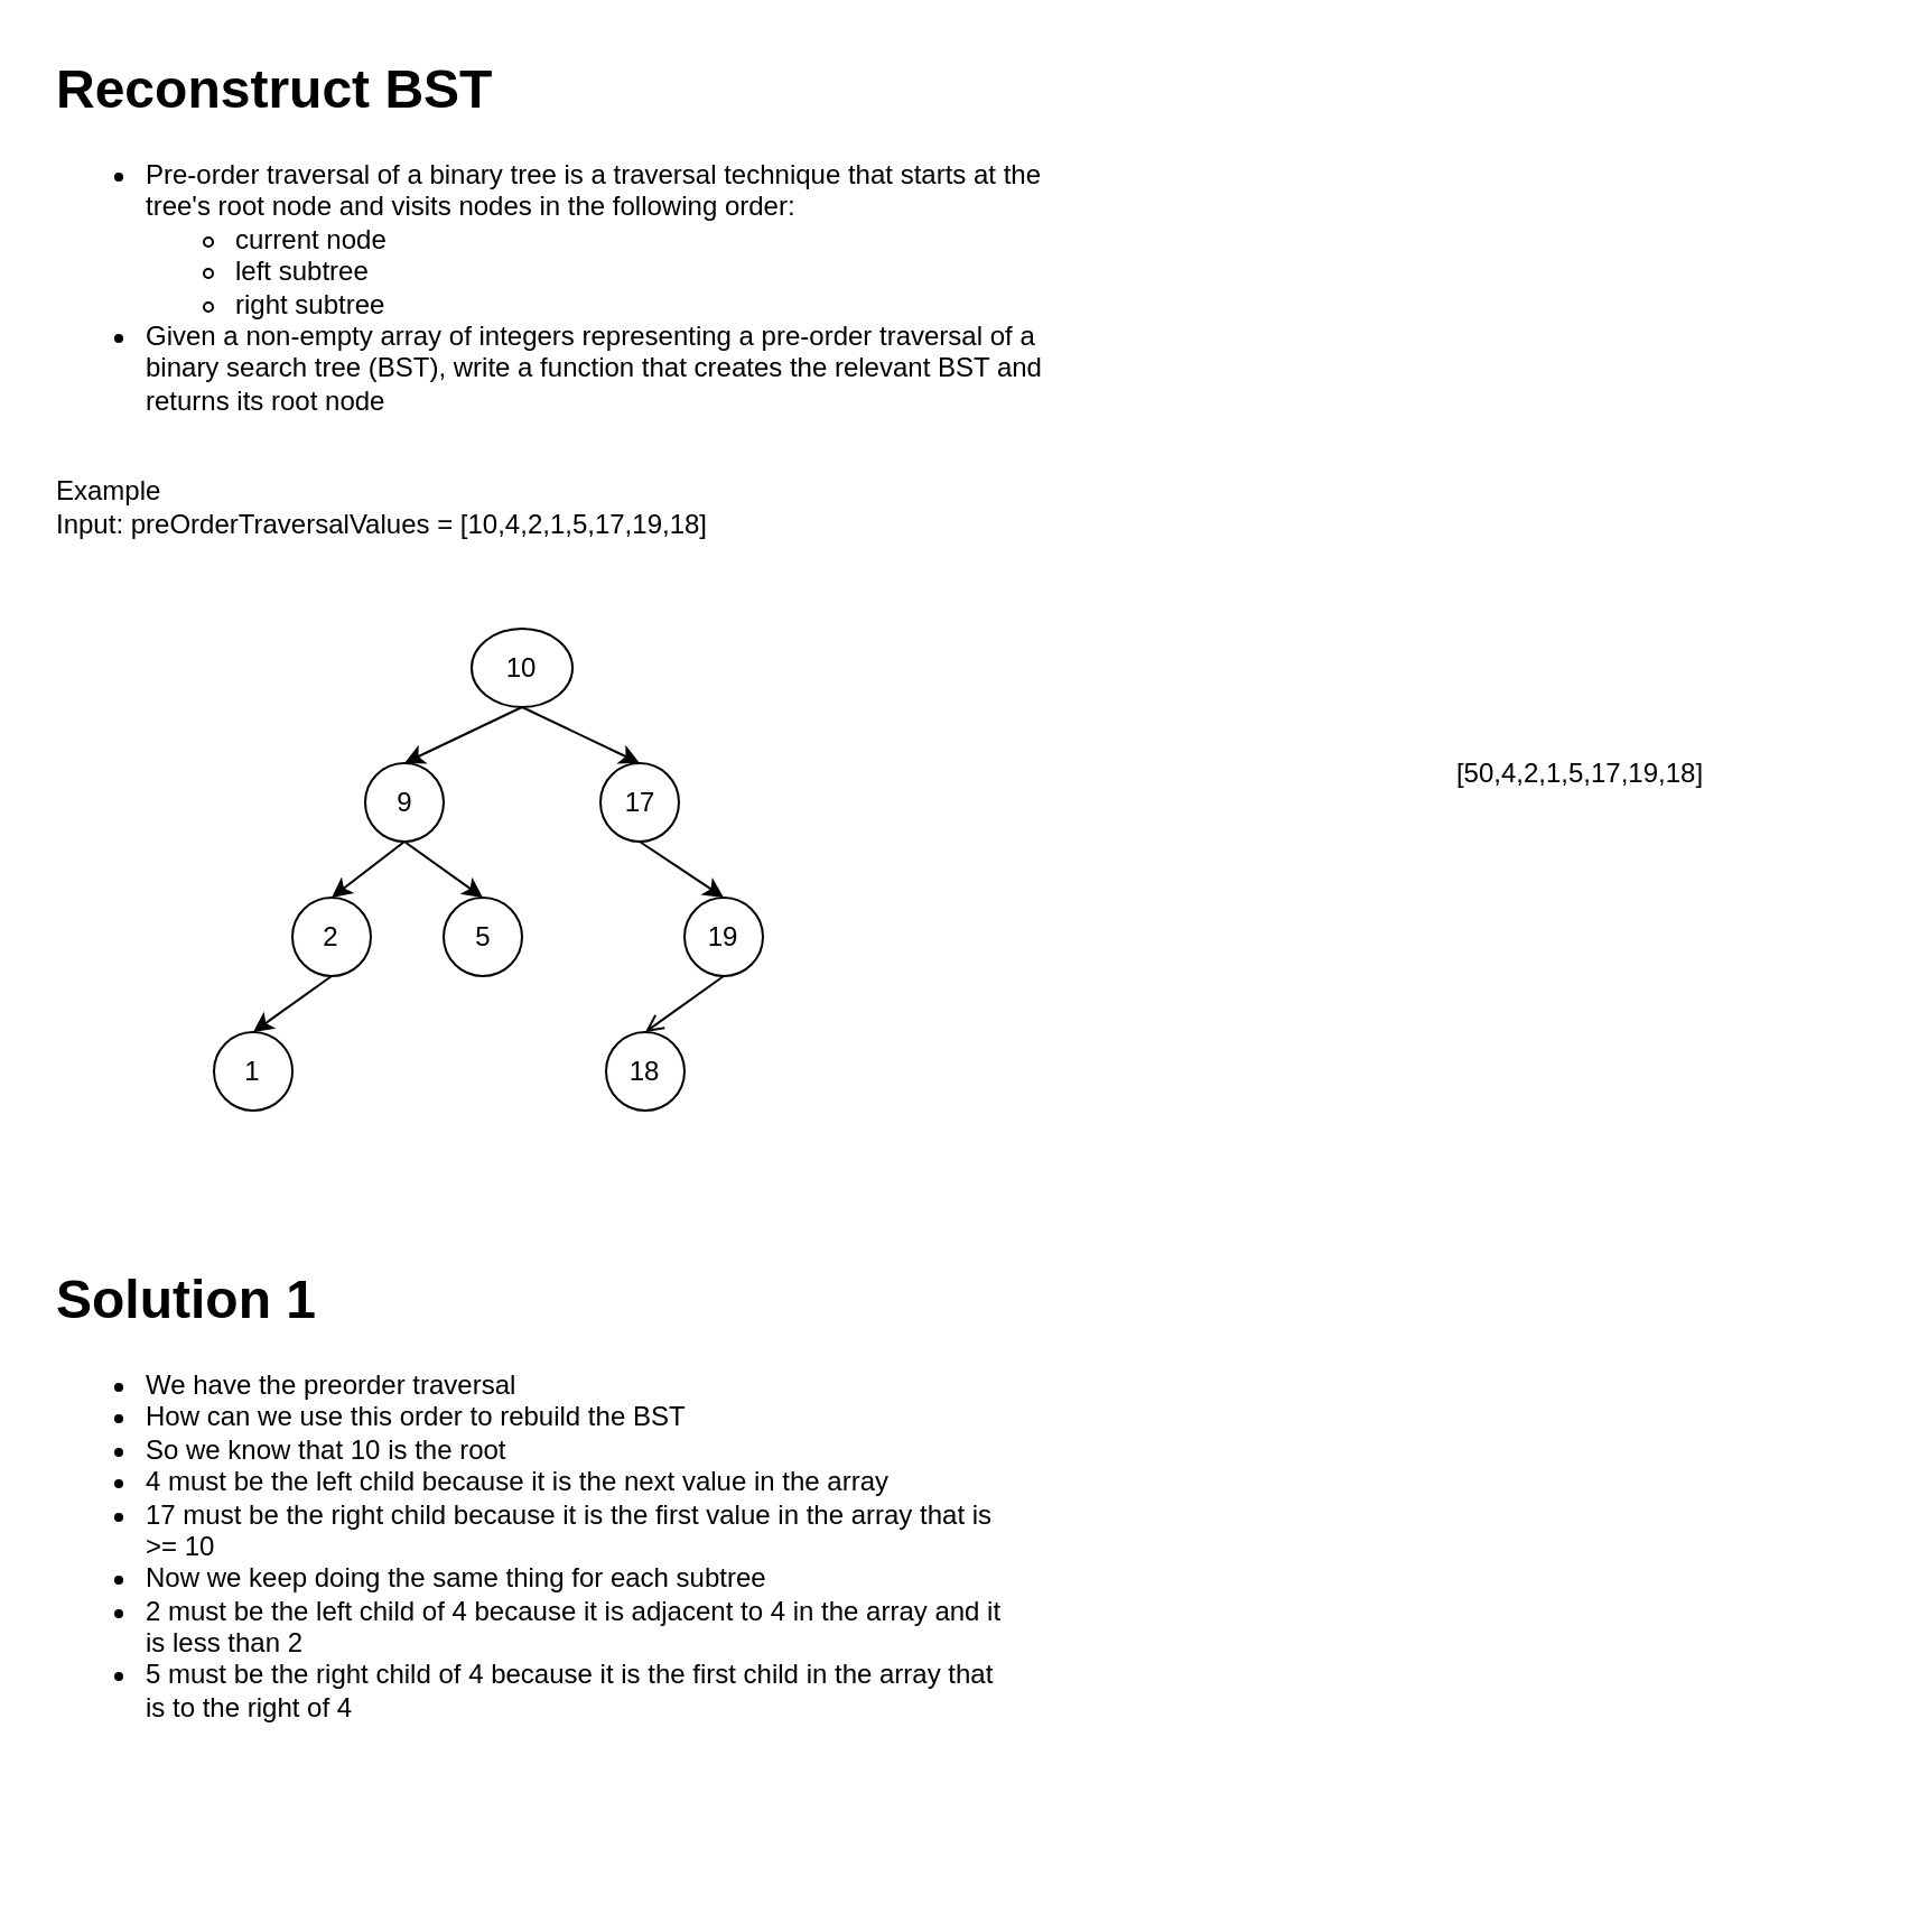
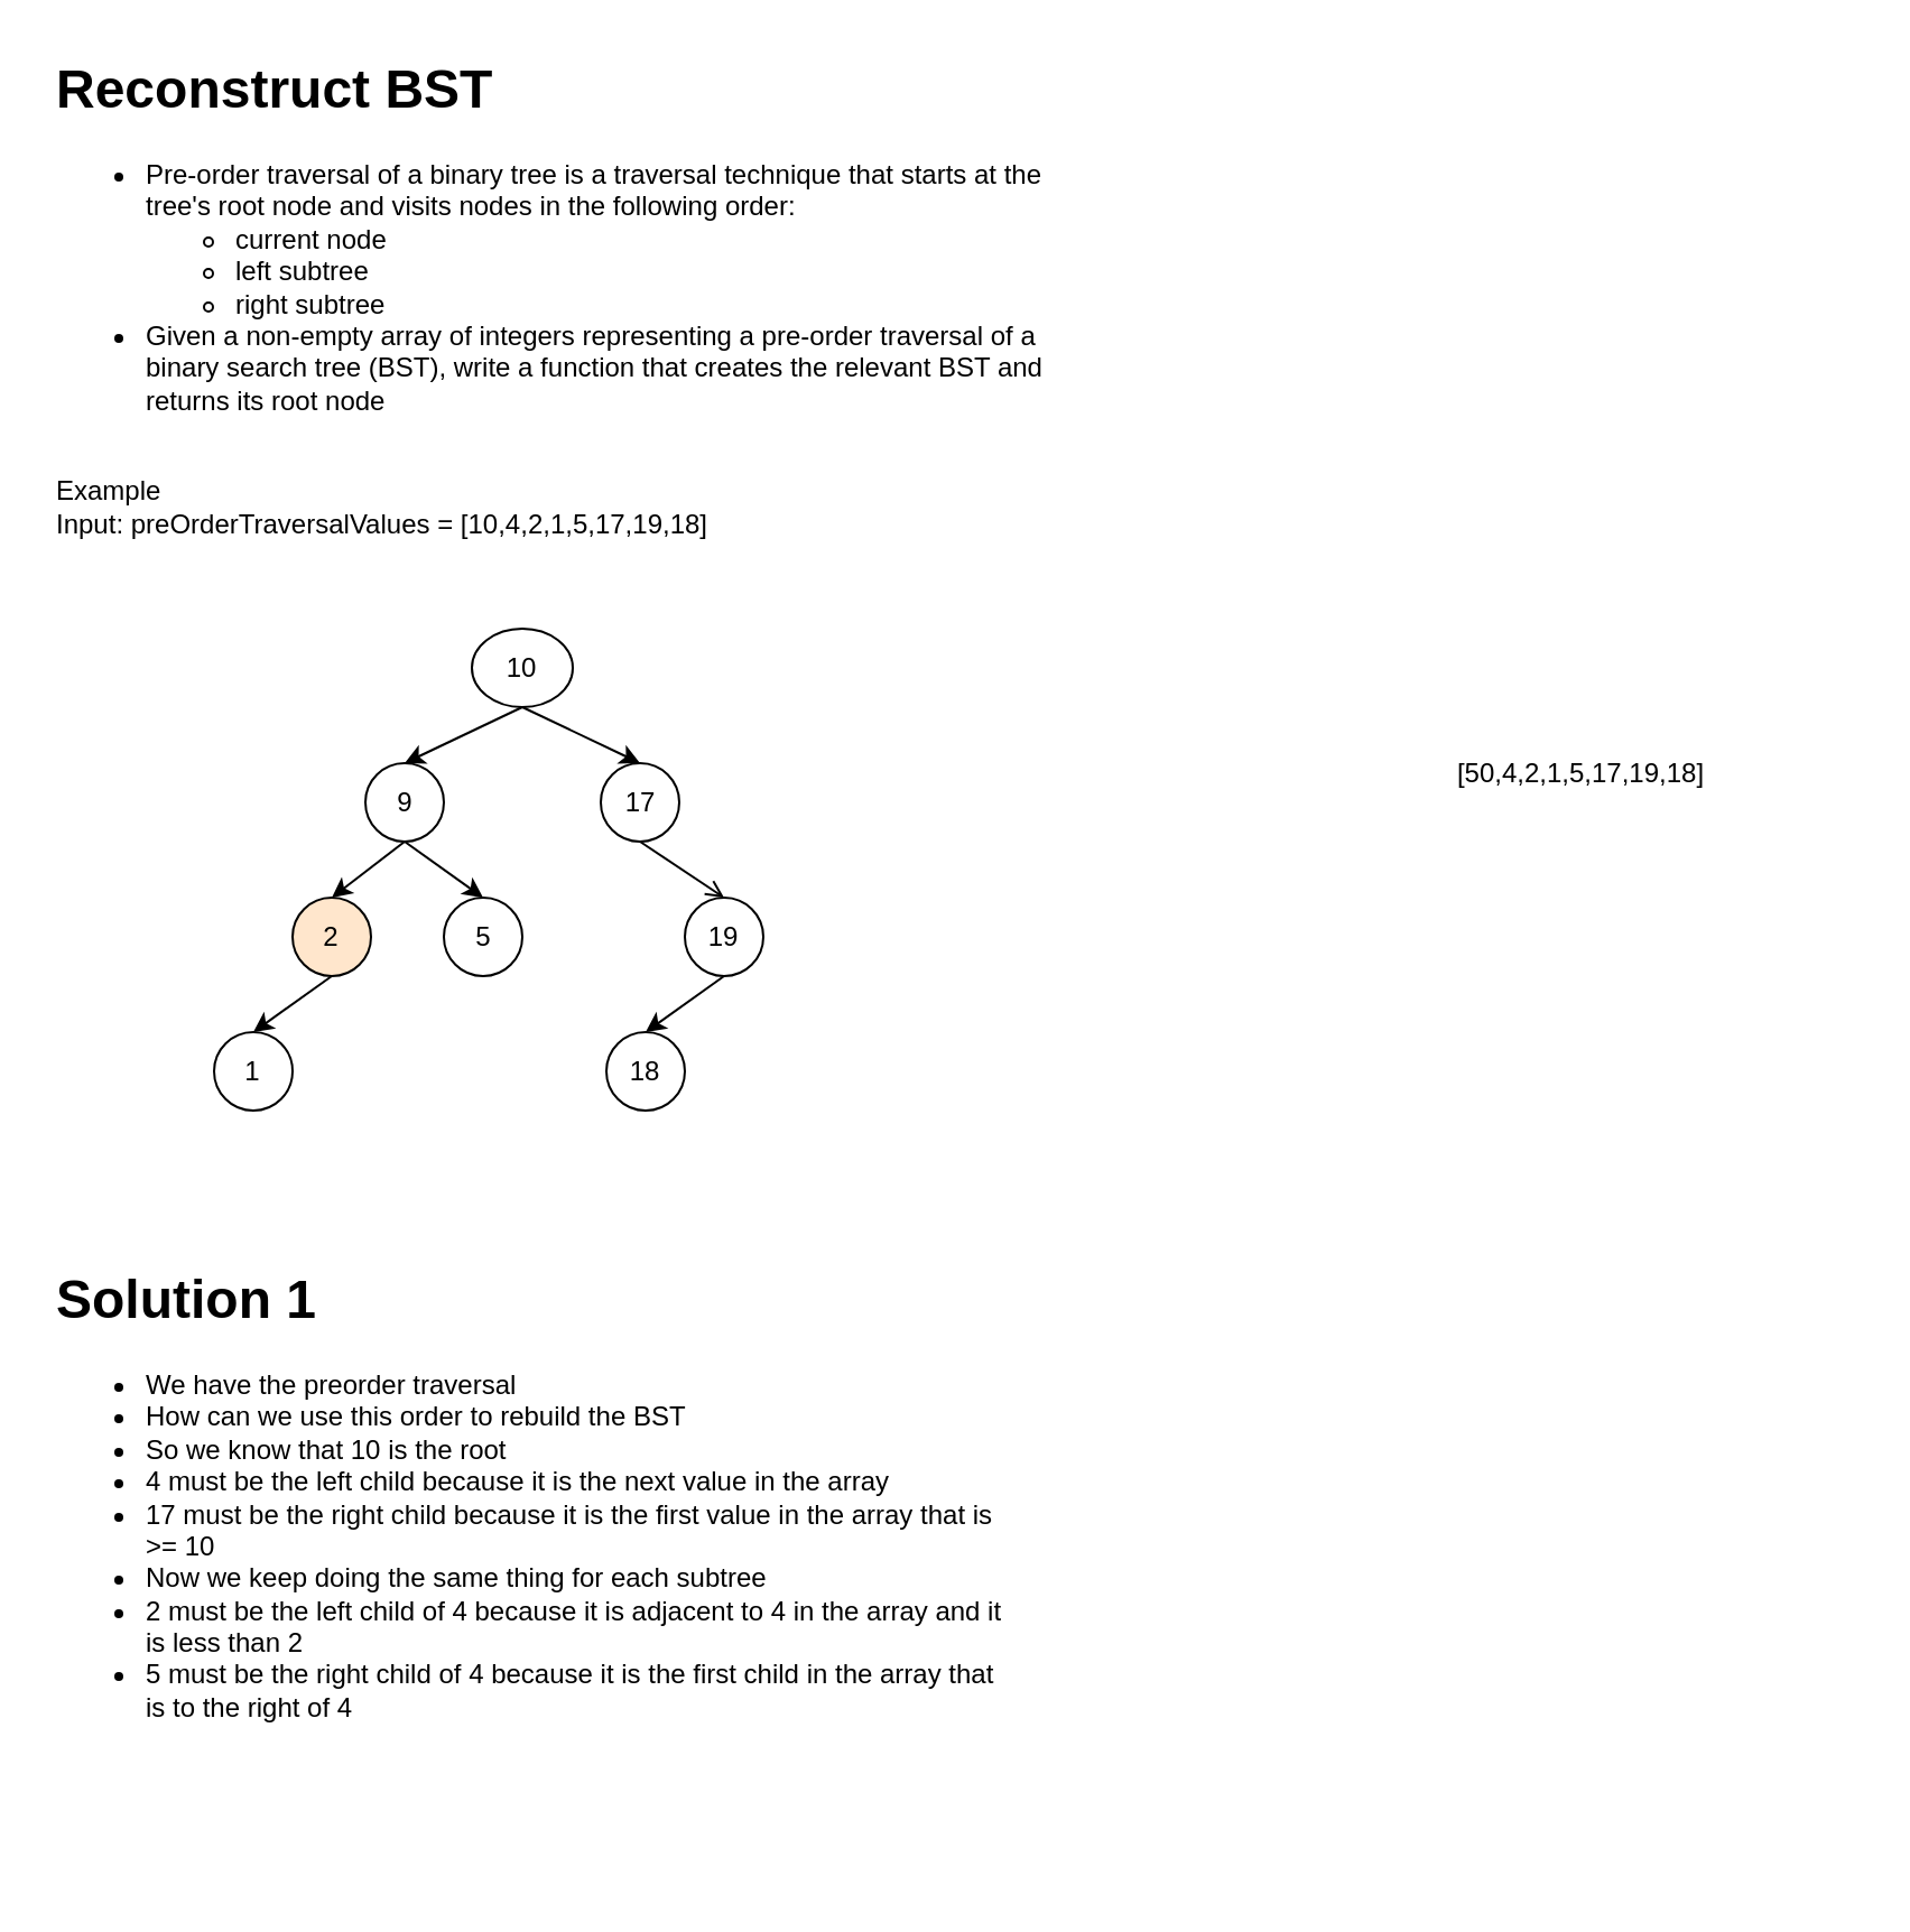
  <mxCell id="0" />
  <mxCell id="1" parent="0" />
  <mxCell id="2" value="&lt;h1&gt;Reconstruct BST&lt;/h1&gt;&lt;p&gt;&lt;/p&gt;&lt;ul&gt;&lt;li&gt;Pre-order traversal of a binary tree is a traversal technique that starts at the tree's root node and visits nodes in the following order:&lt;/li&gt;&lt;ul&gt;&lt;li&gt;current node&lt;/li&gt;&lt;li&gt;left subtree&lt;/li&gt;&lt;li&gt;right subtree&lt;/li&gt;&lt;/ul&gt;&lt;li&gt;Given a non-empty array of integers representing a pre-order traversal of a binary search tree (BST), write a function that creates the relevant BST and returns its root node&lt;/li&gt;&lt;/ul&gt;&lt;div&gt;&lt;br&gt;&lt;/div&gt;&lt;div&gt;Example&lt;/div&gt;&lt;div&gt;Input: preOrderTraversalValues = [10,4,2,1,5,17,19,18]&lt;/div&gt;&lt;p&gt;&lt;/p&gt;" style="text;html=1;strokeColor=none;fillColor=none;spacing=5;spacingTop=-20;whiteSpace=wrap;overflow=hidden;rounded=0;" vertex="1" parent="1"><mxGeometry x="20" y="20" width="460" height="240" as="geometry" /></mxCell>
  <mxCell id="3" value="10" style="ellipse;whiteSpace=wrap;html=1;aspect=fixed;" vertex="1" parent="1"><mxGeometry x="210" y="280" width="45" height="35" as="geometry" /></mxCell>
  <mxCell id="4" value="9" style="ellipse;whiteSpace=wrap;html=1;aspect=fixed;" vertex="1" parent="1"><mxGeometry x="162.5" y="340" width="35" height="35" as="geometry" /></mxCell>
  <mxCell id="5" value="5" style="ellipse;whiteSpace=wrap;html=1;aspect=fixed;" vertex="1" parent="1"><mxGeometry x="197.5" y="400" width="35" height="35" as="geometry" /></mxCell>
- <mxCell id="6" value="2" style="ellipse;whiteSpace=wrap;html=1;aspect=fixed;" vertex="1" parent="1"><mxGeometry x="130" y="400" width="35" height="35" as="geometry" /></mxCell>
+ <mxCell id="6" value="2" style="ellipse;whiteSpace=wrap;html=1;aspect=fixed;fillColor=#ffe6cc;" vertex="1" parent="1"><mxGeometry x="130" y="400" width="35" height="35" as="geometry" /></mxCell>
  <mxCell id="7" value="1" style="ellipse;whiteSpace=wrap;html=1;aspect=fixed;" vertex="1" parent="1"><mxGeometry x="95" y="460" width="35" height="35" as="geometry" /></mxCell>
  <mxCell id="8" value="17" style="ellipse;whiteSpace=wrap;html=1;aspect=fixed;" vertex="1" parent="1"><mxGeometry x="267.5" y="340" width="35" height="35" as="geometry" /></mxCell>
  <mxCell id="9" value="19" style="ellipse;whiteSpace=wrap;html=1;aspect=fixed;" vertex="1" parent="1"><mxGeometry x="305" y="400" width="35" height="35" as="geometry" /></mxCell>
  <mxCell id="10" value="18" style="ellipse;whiteSpace=wrap;html=1;aspect=fixed;" vertex="1" parent="1"><mxGeometry x="270" y="460" width="35" height="35" as="geometry" /></mxCell>
  <mxCell id="11" value="" style="endArrow=classic;html=1;rounded=0;exitX=0.5;exitY=1;exitDx=0;exitDy=0;entryX=0.5;entryY=0;entryDx=0;entryDy=0;" edge="1" parent="1" source="3" target="4"><mxGeometry width="50" height="50" relative="1" as="geometry"><mxPoint x="110" y="370" as="sourcePoint" /><mxPoint x="160" y="320" as="targetPoint" /></mxGeometry></mxCell>
  <mxCell id="12" value="" style="endArrow=classic;html=1;rounded=0;entryX=0.5;entryY=0;entryDx=0;entryDy=0;exitX=0.5;exitY=1;exitDx=0;exitDy=0;" edge="1" parent="1" source="3" target="8"><mxGeometry width="50" height="50" relative="1" as="geometry"><mxPoint x="230" y="310" as="sourcePoint" /><mxPoint x="190" y="350" as="targetPoint" /></mxGeometry></mxCell>
  <mxCell id="13" value="" style="endArrow=classic;html=1;rounded=0;exitX=0.5;exitY=1;exitDx=0;exitDy=0;entryX=0.5;entryY=0;entryDx=0;entryDy=0;" edge="1" parent="1" source="4" target="6"><mxGeometry width="50" height="50" relative="1" as="geometry"><mxPoint x="247.5" y="335" as="sourcePoint" /><mxPoint x="200" y="360" as="targetPoint" /></mxGeometry></mxCell>
  <mxCell id="14" value="" style="endArrow=classic;html=1;rounded=0;exitX=0.5;exitY=1;exitDx=0;exitDy=0;entryX=0.5;entryY=0;entryDx=0;entryDy=0;" edge="1" parent="1" source="4" target="5"><mxGeometry width="50" height="50" relative="1" as="geometry"><mxPoint x="257.5" y="345" as="sourcePoint" /><mxPoint x="210" y="370" as="targetPoint" /></mxGeometry></mxCell>
  <mxCell id="15" value="" style="endArrow=classic;html=1;rounded=0;exitX=0.5;exitY=1;exitDx=0;exitDy=0;entryX=0.5;entryY=0;entryDx=0;entryDy=0;" edge="1" parent="1" source="6" target="7"><mxGeometry width="50" height="50" relative="1" as="geometry"><mxPoint x="190" y="385" as="sourcePoint" /><mxPoint x="157.5" y="410" as="targetPoint" /></mxGeometry></mxCell>
- <mxCell id="16" value="" style="endArrow=classic;html=1;rounded=0;entryX=0.5;entryY=0;entryDx=0;entryDy=0;exitX=0.5;exitY=1;exitDx=0;exitDy=0;" edge="1" parent="1" source="8" target="9"><mxGeometry width="50" height="50" relative="1" as="geometry"><mxPoint x="200" y="400" as="sourcePoint" /><mxPoint x="167.5" y="420" as="targetPoint" /></mxGeometry></mxCell>
- <mxCell id="17" value="" style="endArrow=open;html=1;rounded=0;exitX=0.5;exitY=1;exitDx=0;exitDy=0;entryX=0.5;entryY=0;entryDx=0;entryDy=0;" edge="1" parent="1" source="9" target="10"><mxGeometry width="50" height="50" relative="1" as="geometry"><mxPoint x="210" y="405" as="sourcePoint" /><mxPoint x="177.5" y="430" as="targetPoint" /></mxGeometry></mxCell>
+ <mxCell id="16" value="" style="endArrow=open;html=1;rounded=0;entryX=0.5;entryY=0;entryDx=0;entryDy=0;exitX=0.5;exitY=1;exitDx=0;exitDy=0;" edge="1" parent="1" source="8" target="9"><mxGeometry width="50" height="50" relative="1" as="geometry"><mxPoint x="200" y="400" as="sourcePoint" /><mxPoint x="167.5" y="420" as="targetPoint" /></mxGeometry></mxCell>
+ <mxCell id="17" value="" style="endArrow=classic;html=1;rounded=0;exitX=0.5;exitY=1;exitDx=0;exitDy=0;entryX=0.5;entryY=0;entryDx=0;entryDy=0;" edge="1" parent="1" source="9" target="10"><mxGeometry width="50" height="50" relative="1" as="geometry"><mxPoint x="210" y="405" as="sourcePoint" /><mxPoint x="177.5" y="430" as="targetPoint" /></mxGeometry></mxCell>
  <mxCell id="18" value="&lt;h1&gt;Solution 1&lt;/h1&gt;&lt;p&gt;&lt;/p&gt;&lt;ul&gt;&lt;li&gt;We have the preorder traversal&lt;/li&gt;&lt;li&gt;How can we use this order to rebuild the BST&lt;/li&gt;&lt;li&gt;So we know that 10 is the root&lt;/li&gt;&lt;li&gt;4 must be the left child because it is the next value in the array&lt;/li&gt;&lt;li&gt;17 must be the right child because it is the first value in the array that is &amp;gt;= 10&lt;/li&gt;&lt;li&gt;Now we keep doing the same thing for each subtree&lt;/li&gt;&lt;li&gt;2 must be the left child of 4 because it is adjacent to 4 in the array and it is less than 2&lt;/li&gt;&lt;li&gt;5 must be the right child of 4 because it is the first child in the array that is to the right of 4&lt;/li&gt;&lt;/ul&gt;&lt;p&gt;&lt;/p&gt;" style="text;html=1;strokeColor=none;fillColor=none;spacing=5;spacingTop=-20;whiteSpace=wrap;overflow=hidden;rounded=0;" vertex="1" parent="1"><mxGeometry x="20" y="560" width="430" height="280" as="geometry" /></mxCell>
  <mxCell id="19" value="[50,4,2,1,5,17,19,18]" style="text;html=1;strokeColor=none;fillColor=none;align=center;verticalAlign=middle;whiteSpace=wrap;rounded=0;" vertex="1" parent="1"><mxGeometry x="580" y="330" width="250" height="30" as="geometry" /></mxCell>
